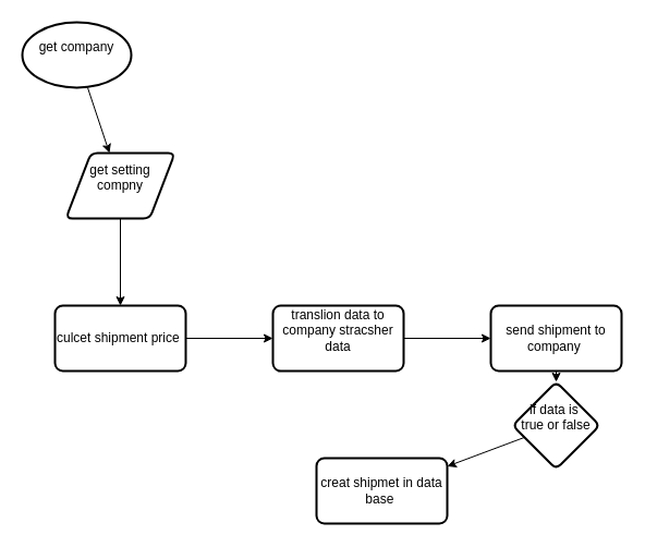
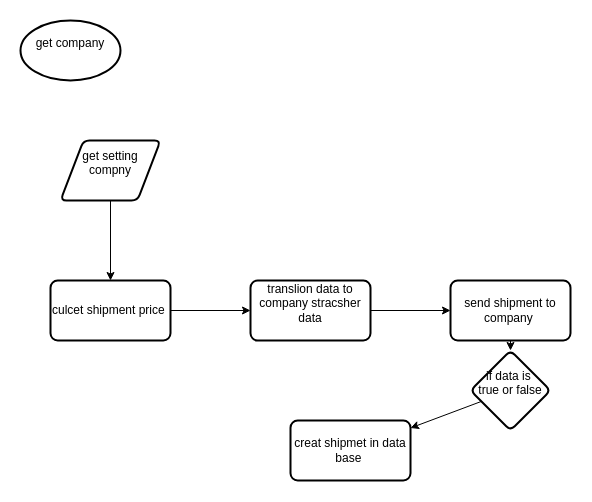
  <mxCell id="0" />
  <mxCell id="1" parent="0" />
- <mxCell id="2" value="" style="edgeStyle=none;html=1;" edge="1" parent="1" source="3" target="5"><mxGeometry relative="1" as="geometry" /></mxCell>
  <mxCell id="3" value="get company&lt;div&gt;&lt;br&gt;&lt;/div&gt;" style="strokeWidth=2;html=1;shape=mxgraph.flowchart.start_1;whiteSpace=wrap;" vertex="1" parent="1"><mxGeometry x="20" y="20" width="100" height="60" as="geometry" /></mxCell>
  <mxCell id="4" value="" style="edgeStyle=none;html=1;" edge="1" parent="1" source="5" target="7"><mxGeometry relative="1" as="geometry" /></mxCell>
  <mxCell id="5" value="get setting compny&lt;div&gt;&lt;br&gt;&lt;/div&gt;" style="shape=parallelogram;html=1;strokeWidth=2;perimeter=parallelogramPerimeter;whiteSpace=wrap;rounded=1;arcSize=12;size=0.23;" vertex="1" parent="1"><mxGeometry x="60" y="140" width="100" height="60" as="geometry" /></mxCell>
  <mxCell id="6" value="" style="edgeStyle=none;html=1;" edge="1" parent="1" source="7" target="9"><mxGeometry relative="1" as="geometry" /></mxCell>
  <mxCell id="7" value="culcet shipment price&amp;nbsp;" style="rounded=1;whiteSpace=wrap;html=1;strokeWidth=2;arcSize=12;" vertex="1" parent="1"><mxGeometry x="50" y="280" width="120" height="60" as="geometry" /></mxCell>
  <mxCell id="8" value="" style="edgeStyle=none;html=1;" edge="1" parent="1" source="9" target="11"><mxGeometry relative="1" as="geometry" /></mxCell>
  <mxCell id="9" value="translion data to company stracsher data&lt;div&gt;&lt;br&gt;&lt;/div&gt;" style="whiteSpace=wrap;html=1;rounded=1;strokeWidth=2;arcSize=12;" vertex="1" parent="1"><mxGeometry x="250" y="280" width="120" height="60" as="geometry" /></mxCell>
  <mxCell id="10" value="" style="edgeStyle=none;html=1;" edge="1" parent="1" source="11" target="13"><mxGeometry relative="1" as="geometry" /></mxCell>
  <mxCell id="11" value="send shipment to company&amp;nbsp;" style="rounded=1;whiteSpace=wrap;html=1;strokeWidth=2;arcSize=12;" vertex="1" parent="1"><mxGeometry x="450" y="280" width="120" height="60" as="geometry" /></mxCell>
  <mxCell id="12" value="" style="edgeStyle=none;html=1;" edge="1" parent="1" source="13" target="14"><mxGeometry relative="1" as="geometry" /></mxCell>
  <mxCell id="13" value="if data is&amp;nbsp;&lt;div&gt;true or false&lt;/div&gt;&lt;div&gt;&lt;div&gt;&lt;br&gt;&lt;/div&gt;&lt;/div&gt;" style="rhombus;whiteSpace=wrap;html=1;rounded=1;strokeWidth=2;arcSize=12;" vertex="1" parent="1"><mxGeometry x="470" y="350" width="80" height="80" as="geometry" /></mxCell>
  <mxCell id="14" value="creat shipmet in data base&amp;nbsp;" style="rounded=1;whiteSpace=wrap;html=1;strokeWidth=2;arcSize=12;" vertex="1" parent="1"><mxGeometry x="290" y="420" width="120" height="60" as="geometry" /></mxCell>
